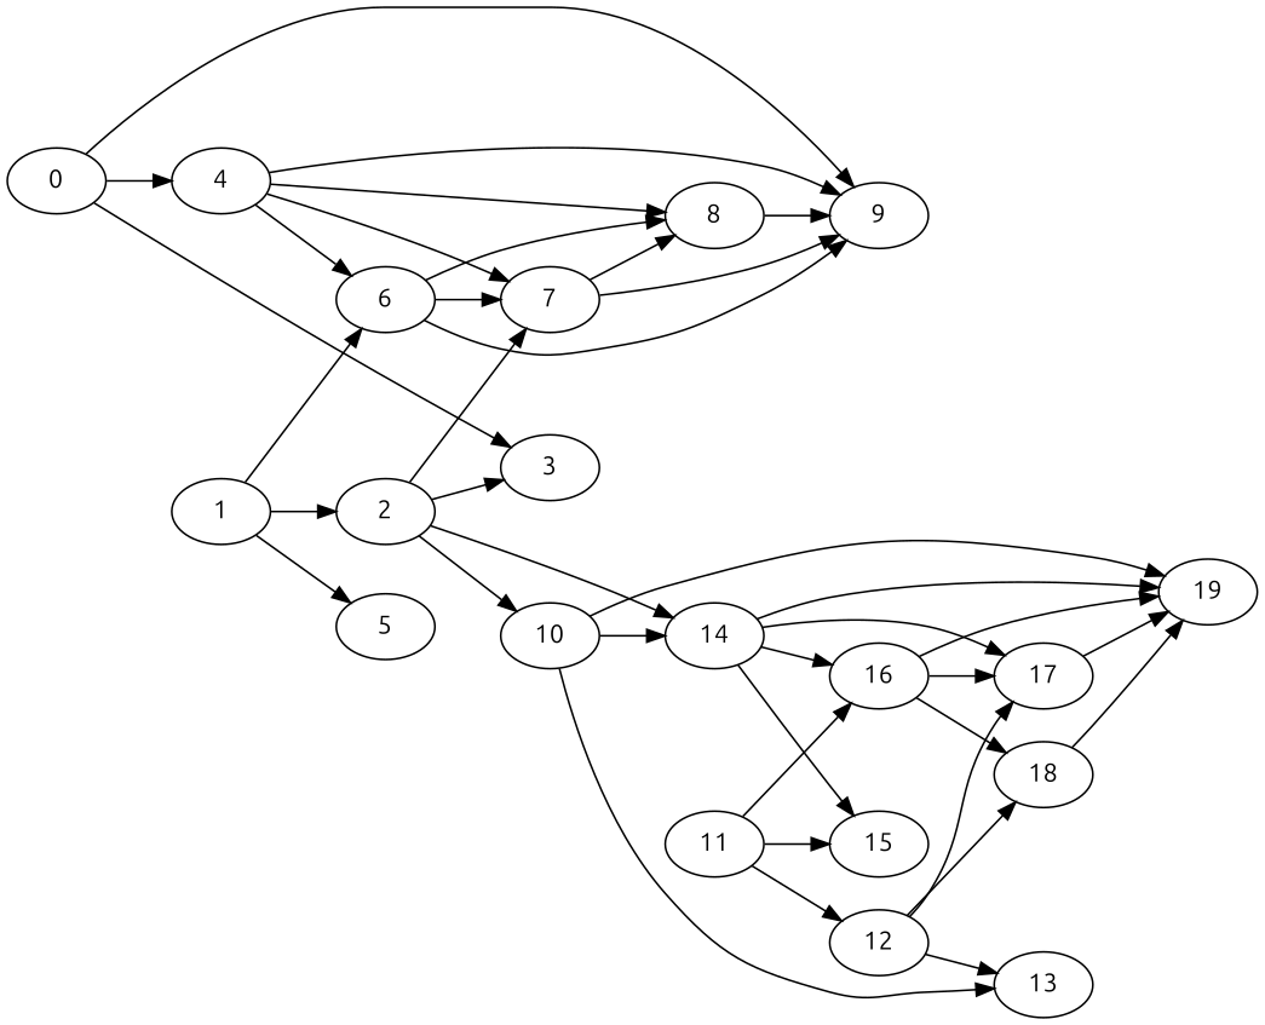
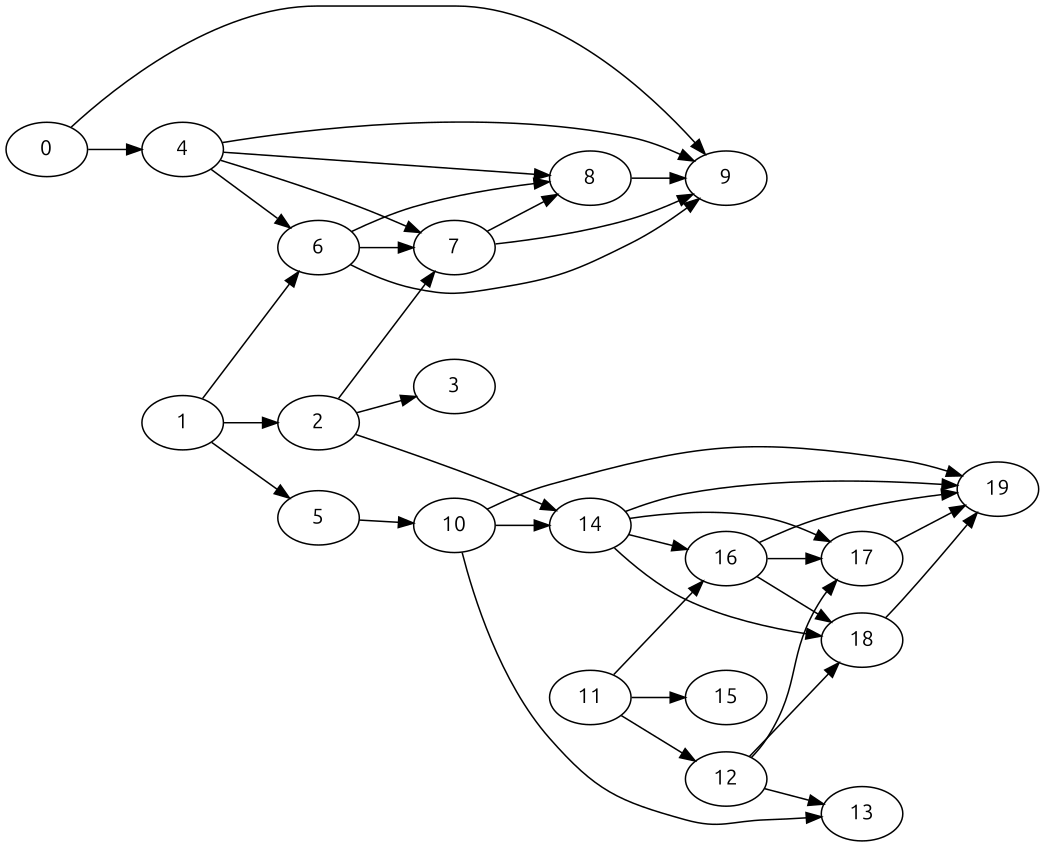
  digraph {
    CCR=10.0
    Density=1.9
    "No of edges"=19
    "No of nodes"=10
    "Node concurrency"=-1
    "Total sequential time"=63
    fontname=Ubuntu
    rankdir=LR
    node [Weight=8 fontname=Ubuntu]
    edge [Weight=48 fontname=Ubuntu]
    0 [Weight=6]
    3 [Weight=10]
    4 [Weight=3]
    9
    6
    7 [Weight=3]
    8
    1 [Weight=5]
    2 [Weight=5]
    5 [Weight=7]
    14 [Weight=3]
    10 [Weight=6]
    13 [Weight=10]
    19
    16
    17 [Weight=3]
    18
    11 [Weight=5]
    12 [Weight=5]
    15 [Weight=7]
-   0 -> 3 [Weight=34]
    0 -> 4 [Weight=24]
    0 -> 9 [Weight=44]
    4 -> 9 [Weight=39]
    4 -> 6 [Weight=10]
    4 -> 7
    4 -> 8
    6 -> 9 [Weight=29]
    6 -> 7 [Weight=15]
    6 -> 8 [Weight=39]
    7 -> 9 [Weight=34]
    7 -> 8 [Weight=15]
    8 -> 9 [Weight=39]
    1 -> 6 [Weight=39]
    1 -> 2
    1 -> 5 [Weight=19]
    2 -> 3 [Weight=10]
    2 -> 7
    2 -> 14
-   2 -> 10 [Weight=34]
+   5 -> 10 [Weight=34]
    14 -> 19 [Weight=39]
    14 -> 16 [Weight=10]
    14 -> 17
-   14 -> 15
+   14 -> 18
    10 -> 14 [Weight=24]
    10 -> 13 [Weight=34]
    10 -> 19 [Weight=44]
    16 -> 19 [Weight=29]
    16 -> 17 [Weight=15]
    16 -> 18 [Weight=39]
    17 -> 19 [Weight=34]
    18 -> 19 [Weight=39]
    11 -> 16 [Weight=39]
    11 -> 12
    11 -> 15 [Weight=19]
    12 -> 13 [Weight=10]
    12 -> 17
    12 -> 18
  }
